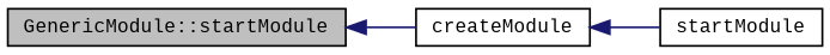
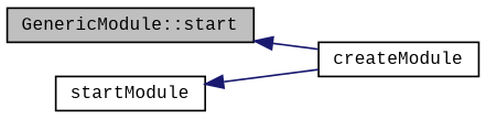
  digraph {
    fontname="Liberation Mono"
    rankdir=LR
    node [color=black fillcolor=white fontname="Liberation Mono" fontsize=10 shape=record style=filled]
    edge [color=midnightblue dir=back fontname="Liberation Mono" fontsize=10 labelfontname=Helvetica labelfontsize=10 style=solid]
-   n1 [fillcolor=grey75 fontcolor=black height=0.2 label="GenericModule::startModule" width=0.4]
+   n1 [fillcolor=grey75 fontcolor=black height=0.2 label="GenericModule::start" width=0.4]
    n2 [height=0.2 label=createModule width=0.4]
    n3 [height=0.2 label=startModule width=0.4]
    n1 -> n2
-   n2 -> n3
+   n3 -> n2
  }
